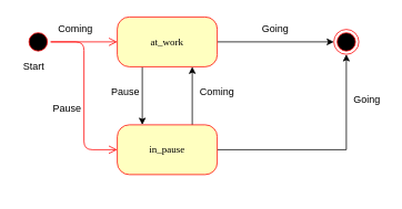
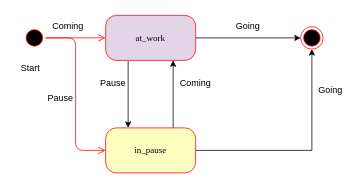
  <mxCell id="0" />
  <mxCell id="1" parent="0" />
  <mxCell id="2" value="" style="ellipse;html=1;shape=startState;fillColor=#000000;strokeColor=#ff0000;rounded=1;shadow=0;comic=0;labelBackgroundColor=none;fontFamily=Verdana;fontSize=12;fontColor=#000000;align=center;direction=south;" parent="1" vertex="1"><mxGeometry x="30" y="35" width="30" height="30" as="geometry" /></mxCell>
  <mxCell id="3" style="edgeStyle=orthogonalEdgeStyle;rounded=0;orthogonalLoop=1;jettySize=auto;html=1;exitX=0.25;exitY=1;exitDx=0;exitDy=0;entryX=0.25;entryY=0;entryDx=0;entryDy=0;" edge="1" parent="1" source="5" target="8"><mxGeometry relative="1" as="geometry" /></mxCell>
  <mxCell id="4" value="" style="edgeStyle=orthogonalEdgeStyle;rounded=0;orthogonalLoop=1;jettySize=auto;html=1;entryX=0;entryY=0.5;entryDx=0;entryDy=0;" edge="1" parent="1" source="5" target="11"><mxGeometry relative="1" as="geometry"><mxPoint x="340" y="50" as="targetPoint" /></mxGeometry></mxCell>
- <mxCell id="5" value="at_work" style="rounded=1;whiteSpace=wrap;html=1;arcSize=24;fillColor=#ffffc0;strokeColor=#ff0000;shadow=0;comic=0;labelBackgroundColor=none;fontFamily=Verdana;fontSize=12;fontColor=#000000;align=center;" parent="1" vertex="1"><mxGeometry x="140" y="20" width="120" height="60" as="geometry" /></mxCell>
+ <mxCell id="5" value="at_work" style="rounded=1;whiteSpace=wrap;html=1;arcSize=24;fillColor=#e1d5e7;strokeColor=#ff0000;shadow=0;comic=0;labelBackgroundColor=none;fontFamily=Verdana;fontSize=12;fontColor=#000000;align=center;" parent="1" vertex="1"><mxGeometry x="140" y="20" width="120" height="60" as="geometry" /></mxCell>
  <mxCell id="6" style="edgeStyle=orthogonalEdgeStyle;rounded=0;orthogonalLoop=1;jettySize=auto;html=1;exitX=0.75;exitY=0;exitDx=0;exitDy=0;entryX=0.75;entryY=1;entryDx=0;entryDy=0;" edge="1" parent="1" source="8" target="5"><mxGeometry relative="1" as="geometry" /></mxCell>
  <mxCell id="7" value="" style="edgeStyle=orthogonalEdgeStyle;rounded=0;orthogonalLoop=1;jettySize=auto;html=1;entryX=0.5;entryY=1;entryDx=0;entryDy=0;" edge="1" parent="1" source="8" target="11"><mxGeometry relative="1" as="geometry"><mxPoint x="340" y="200" as="targetPoint" /></mxGeometry></mxCell>
- <mxCell id="8" value="in_pause" style="rounded=1;whiteSpace=wrap;html=1;arcSize=24;fillColor=#ffffc0;strokeColor=#ff0000;shadow=0;comic=0;labelBackgroundColor=none;fontFamily=Verdana;fontSize=12;fontColor=#000000;align=center;" parent="1" vertex="1"><mxGeometry x="140" y="150" width="120" height="60" as="geometry" /></mxCell>
+ <mxCell id="8" value="in_pause" style="rounded=1;whiteSpace=wrap;html=1;arcSize=24;fillColor=#ffffc0;strokeColor=#ff0000;shadow=0;comic=0;labelBackgroundColor=none;fontFamily=Verdana;fontSize=12;fontColor=#000000;align=center;" parent="1" vertex="1"><mxGeometry x="140" y="170" width="120" height="60" as="geometry" /></mxCell>
  <mxCell id="9" style="edgeStyle=orthogonalEdgeStyle;html=1;labelBackgroundColor=none;endArrow=open;endSize=8;strokeColor=#ff0000;fontFamily=Verdana;fontSize=12;align=left;" parent="1" source="2" target="5" edge="1"><mxGeometry relative="1" as="geometry" /></mxCell>
- <mxCell id="10" value="Start" style="text;html=1;strokeColor=none;fillColor=none;align=center;verticalAlign=middle;whiteSpace=wrap;rounded=0;" vertex="1" parent="1"><mxGeometry x="20" y="70" width="40" height="20" as="geometry" /></mxCell>
+ <mxCell id="10" value="Start" style="text;html=1;strokeColor=none;fillColor=none;align=center;verticalAlign=middle;whiteSpace=wrap;rounded=0;" vertex="1" parent="1"><mxGeometry x="20" y="80" width="40" height="20" as="geometry" /></mxCell>
  <mxCell id="11" value="" style="ellipse;html=1;shape=endState;fillColor=#000000;strokeColor=#ff0000;" vertex="1" parent="1"><mxGeometry x="400" y="35" width="30" height="30" as="geometry" /></mxCell>
  <mxCell id="12" value="Coming" style="text;html=1;strokeColor=none;fillColor=none;align=center;verticalAlign=middle;whiteSpace=wrap;rounded=0;" vertex="1" parent="1"><mxGeometry x="70" y="25" width="40" height="20" as="geometry" /></mxCell>
  <mxCell id="13" style="edgeStyle=orthogonalEdgeStyle;html=1;labelBackgroundColor=none;endArrow=open;endSize=8;strokeColor=#ff0000;fontFamily=Verdana;fontSize=12;align=left;exitX=0.5;exitY=0;exitDx=0;exitDy=0;entryX=0;entryY=0.5;entryDx=0;entryDy=0;" edge="1" parent="1" source="2" target="8"><mxGeometry relative="1" as="geometry"><mxPoint x="70" y="60" as="sourcePoint" /><mxPoint x="150" y="60" as="targetPoint" /></mxGeometry></mxCell>
  <mxCell id="14" value="Pause" style="text;html=1;strokeColor=none;fillColor=none;align=center;verticalAlign=middle;whiteSpace=wrap;rounded=0;" vertex="1" parent="1"><mxGeometry x="60" y="120" width="40" height="20" as="geometry" /></mxCell>
  <mxCell id="15" value="Pause" style="text;html=1;strokeColor=none;fillColor=none;align=center;verticalAlign=middle;whiteSpace=wrap;rounded=0;" vertex="1" parent="1"><mxGeometry x="130" y="100" width="40" height="20" as="geometry" /></mxCell>
  <mxCell id="16" value="Coming" style="text;html=1;strokeColor=none;fillColor=none;align=center;verticalAlign=middle;whiteSpace=wrap;rounded=0;" vertex="1" parent="1"><mxGeometry x="240" y="100" width="40" height="20" as="geometry" /></mxCell>
  <mxCell id="17" value="Going" style="text;html=1;strokeColor=none;fillColor=none;align=center;verticalAlign=middle;whiteSpace=wrap;rounded=0;" vertex="1" parent="1"><mxGeometry x="310" y="25" width="40" height="20" as="geometry" /></mxCell>
  <mxCell id="18" value="Going" style="text;html=1;strokeColor=none;fillColor=none;align=center;verticalAlign=middle;whiteSpace=wrap;rounded=0;" vertex="1" parent="1"><mxGeometry x="420" y="110" width="40" height="20" as="geometry" /></mxCell>
